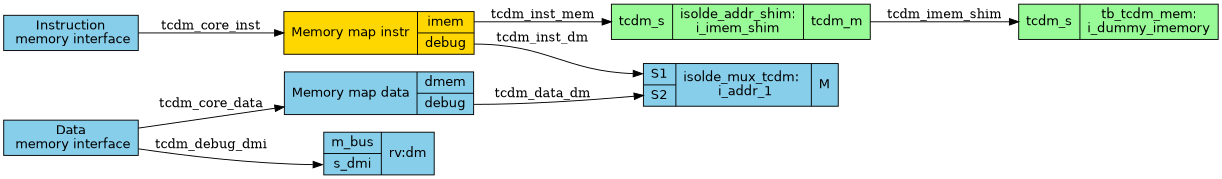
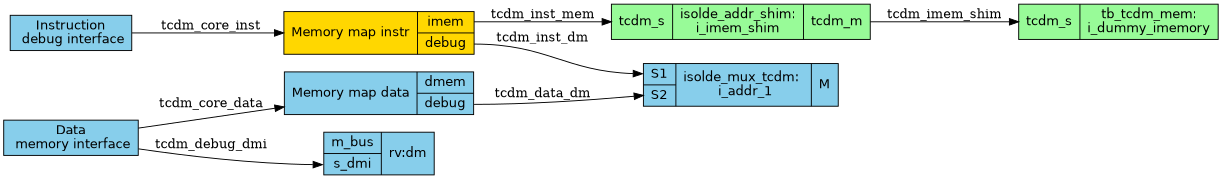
  digraph {
    rankdir=LR
    node [fillcolor=skyblue fontname=Helvetica shape=record style=filled]
-   n1 [label="Instruction\n memory interface"]
+   n1 [label="Instruction\n debug interface"]
    n2 [fillcolor=gold label="{Memory map instr|{<imem> imem |<dm> debug}}"]
    n3 [fillcolor=palegreen label="{<s> tcdm_s|isolde_addr_shim:\ni_imem_shim |<m> tcdm_m}"]
    n4 [label="{{<S1>S1|<S2> S2}|isolde_mux_tcdm: \n i_addr_1|<M> M}"]
    n5 [label="Data\n memory interface"]
    n6 [label="{Memory map data |{<dmem> dmem |<dm> debug}}"]
    n7 [label="{ { <m_bus> m_bus | <s_dmi> s_dmi } |rv:dm   }"]
    n8 [fillcolor=palegreen label="{<s> tcdm_s | tb_tcdm_mem:\ni_dummy_imemory}"]
    n1 -> n2 [label=tcdm_core_inst]
    n2 -> n3 [headport=s label=tcdm_inst_mem tailport=imem]
    n2 -> n4 [headport=S1 label=tcdm_inst_dm tailport=dm]
    n3 -> n8 [headport=s label=tcdm_imem_shim tailport=m]
    n5 -> n6 [label=tcdm_core_data]
    n5 -> n7 [headport=s_dmi label=tcdm_debug_dmi]
    n6 -> n4 [headport=s2 label=tcdm_data_dm tailport=dm]
  }
